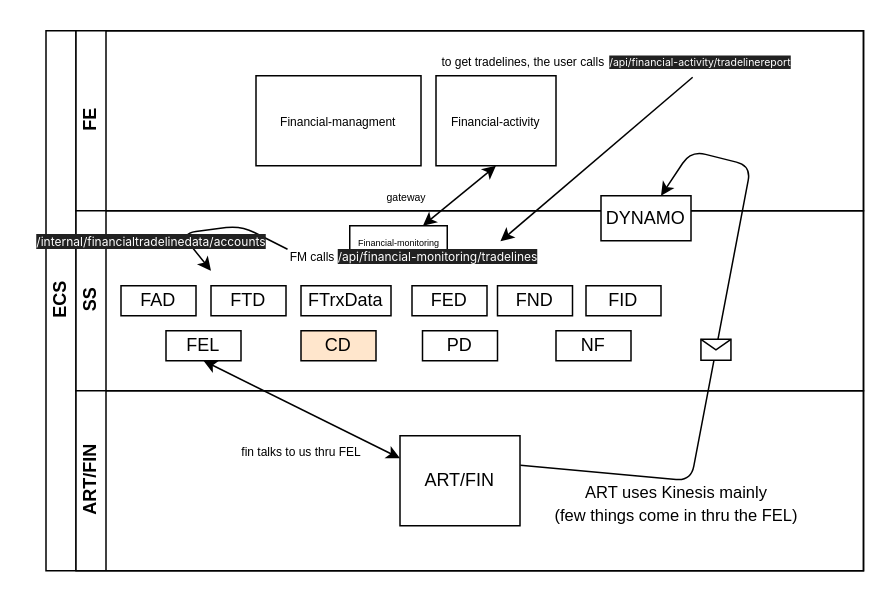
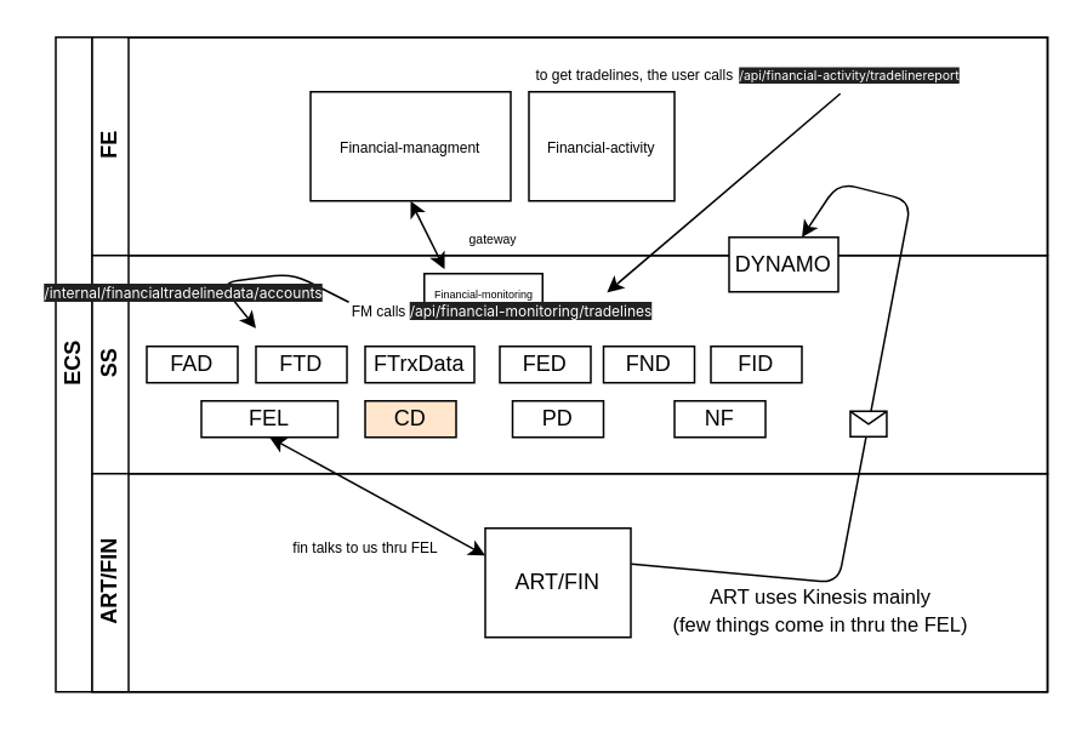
  <mxCell id="0" />
  <mxCell id="1" parent="0" />
  <mxCell id="2" value="&lt;div&gt;ECS&lt;/div&gt;" style="swimlane;html=1;childLayout=stackLayout;resizeParent=1;resizeParentMax=0;horizontal=0;startSize=20;horizontalStack=0;" parent="1" vertex="1"><mxGeometry x="30" y="20" width="545" height="360" as="geometry" /></mxCell>
  <mxCell id="3" value="FE" style="swimlane;html=1;startSize=20;horizontal=0;" parent="2" vertex="1"><mxGeometry x="20" width="525" height="120" as="geometry" /></mxCell>
  <mxCell id="4" value="&lt;font style=&quot;font-size: 8px&quot;&gt;Financial-managment&lt;/font&gt;" style="rounded=0;whiteSpace=wrap;html=1;fontFamily=Helvetica;fontSize=12;fontColor=#000000;align=center;" parent="3" vertex="1"><mxGeometry x="120" y="30" width="110" height="60" as="geometry" /></mxCell>
  <mxCell id="5" value="&lt;font style=&quot;font-size: 8px&quot;&gt;Financial-activity&lt;/font&gt;" style="rounded=0;whiteSpace=wrap;html=1;fontFamily=Helvetica;fontSize=12;fontColor=#000000;align=center;" parent="3" vertex="1"><mxGeometry x="240" y="30" width="80" height="60" as="geometry" /></mxCell>
  <mxCell id="6" value="&lt;font style=&quot;font-size: 7px&quot;&gt;gateway&lt;/font&gt;" style="text;html=1;align=center;verticalAlign=middle;resizable=0;points=[];autosize=1;" vertex="1" parent="3"><mxGeometry x="200" y="100" width="40" height="20" as="geometry" /></mxCell>
  <mxCell id="7" value="SS" style="swimlane;html=1;startSize=20;horizontal=0;" parent="2" vertex="1"><mxGeometry x="20" y="120" width="525" height="120" as="geometry" /></mxCell>
  <mxCell id="8" value="&lt;font style=&quot;font-size: 6px&quot;&gt;Financial-monitoring&lt;/font&gt;" style="rounded=0;whiteSpace=wrap;html=1;fontFamily=Helvetica;fontSize=12;fontColor=#000000;align=center;" parent="7" vertex="1"><mxGeometry x="182.5" y="10" width="65" height="20" as="geometry" /></mxCell>
  <mxCell id="9" value="FAD" style="rounded=0;whiteSpace=wrap;html=1;" vertex="1" parent="7"><mxGeometry x="30" y="50" width="50" height="20" as="geometry" /></mxCell>
  <mxCell id="10" value="FTD" style="rounded=0;whiteSpace=wrap;html=1;" vertex="1" parent="7"><mxGeometry x="90" y="50" width="50" height="20" as="geometry" /></mxCell>
  <mxCell id="11" value="FTrxData" style="rounded=0;whiteSpace=wrap;html=1;" vertex="1" parent="7"><mxGeometry x="150" y="50" width="60" height="20" as="geometry" /></mxCell>
  <mxCell id="12" value="FED" style="rounded=0;whiteSpace=wrap;html=1;" vertex="1" parent="7"><mxGeometry x="224" y="50" width="50" height="20" as="geometry" /></mxCell>
  <mxCell id="13" value="FND" style="rounded=0;whiteSpace=wrap;html=1;" vertex="1" parent="7"><mxGeometry x="281" y="50" width="50" height="20" as="geometry" /></mxCell>
  <mxCell id="14" value="FID" style="rounded=0;whiteSpace=wrap;html=1;" vertex="1" parent="7"><mxGeometry x="340" y="50" width="50" height="20" as="geometry" /></mxCell>
- <mxCell id="15" value="FEL" style="rounded=0;whiteSpace=wrap;html=1;" vertex="1" parent="7"><mxGeometry x="60" y="80" width="50" height="20" as="geometry" /></mxCell>
+ <mxCell id="15" value="FEL" style="rounded=0;whiteSpace=wrap;html=1;" vertex="1" parent="7"><mxGeometry x="60" y="80" width="75" height="20" as="geometry" /></mxCell>
  <mxCell id="16" value="CD" style="rounded=0;whiteSpace=wrap;html=1;fillColor=#ffe6cc;" vertex="1" parent="7"><mxGeometry x="150" y="80" width="50" height="20" as="geometry" /></mxCell>
  <mxCell id="17" value="PD" style="rounded=0;whiteSpace=wrap;html=1;" vertex="1" parent="7"><mxGeometry x="231" y="80" width="50" height="20" as="geometry" /></mxCell>
  <mxCell id="18" value="NF" style="rounded=0;whiteSpace=wrap;html=1;" vertex="1" parent="7"><mxGeometry x="320" y="80" width="50" height="20" as="geometry" /></mxCell>
  <mxCell id="19" value="DYNAMO" style="rounded=0;whiteSpace=wrap;html=1;" vertex="1" parent="7"><mxGeometry x="350" y="-10" width="60" height="30" as="geometry" /></mxCell>
  <mxCell id="20" value="&lt;font style=&quot;font-size: 8px&quot;&gt;FM calls &lt;span style=&quot;color: rgb(255 , 255 , 255) ; font-family: &amp;#34;inter&amp;#34; , &amp;#34;opensans&amp;#34; , &amp;#34;helvetica&amp;#34; , &amp;#34;arial&amp;#34; , sans-serif ; font-style: normal ; font-weight: 400 ; letter-spacing: normal ; text-align: left ; text-indent: 0px ; text-transform: none ; word-spacing: 0px ; background-color: rgb(33 , 33 , 33) ; display: inline ; float: none&quot;&gt;/api/financial-monitoring/tradelines&lt;/span&gt;&lt;/font&gt;" style="text;html=1;align=center;verticalAlign=middle;resizable=0;points=[];autosize=1;" vertex="1" parent="7"><mxGeometry x="140" y="20" width="170" height="20" as="geometry" /></mxCell>
  <mxCell id="21" value="" style="endArrow=classic;html=1;exitX=0.006;exitY=0.283;exitDx=0;exitDy=0;exitPerimeter=0;" edge="1" parent="7" source="20"><mxGeometry width="50" height="50" relative="1" as="geometry"><mxPoint x="140" y="14.67" as="sourcePoint" /><mxPoint x="90" y="40" as="targetPoint" /><Array as="points"><mxPoint x="110" y="10" /><mxPoint x="70" y="15" /></Array></mxGeometry></mxCell>
  <mxCell id="22" value="&lt;span style=&quot;color: rgb(255 , 255 , 255) ; font-family: &amp;#34;inter&amp;#34; , &amp;#34;opensans&amp;#34; , &amp;#34;helvetica&amp;#34; , &amp;#34;arial&amp;#34; , sans-serif ; font-size: 8px ; font-style: normal ; font-weight: 400 ; letter-spacing: normal ; text-align: left ; text-indent: 0px ; text-transform: none ; word-spacing: 0px ; background-color: rgb(33 , 33 , 33) ; display: inline ; float: none&quot;&gt;/internal/financialtradelinedata/accounts&lt;/span&gt;" style="text;html=1;align=center;verticalAlign=middle;resizable=0;points=[];autosize=1;" vertex="1" parent="7"><mxGeometry x="-30" y="10" width="160" height="20" as="geometry" /></mxCell>
- <mxCell id="24" value="" style="endArrow=classic;startArrow=classic;html=1;entryX=0.75;entryY=0;entryDx=0;entryDy=0;exitX=0.5;exitY=1;exitDx=0;exitDy=0;" edge="1" parent="2" source="5" target="8"><mxGeometry width="50" height="50" relative="1" as="geometry"><mxPoint x="223.68" y="136.34" as="sourcePoint" /><mxPoint x="190" y="100" as="targetPoint" /></mxGeometry></mxCell>
+ <mxCell id="23" value="" style="endArrow=classic;startArrow=classic;html=1;entryX=0.5;entryY=1;entryDx=0;entryDy=0;exitX=0.172;exitY=-0.122;exitDx=0;exitDy=0;exitPerimeter=0;" edge="1" parent="2" source="8" target="4"><mxGeometry width="50" height="50" relative="1" as="geometry"><mxPoint x="220" y="200" as="sourcePoint" /><mxPoint x="270" y="150" as="targetPoint" /></mxGeometry></mxCell>
  <mxCell id="25" value="" style="endArrow=classic;startArrow=classic;html=1;entryX=0.5;entryY=1;entryDx=0;entryDy=0;exitX=0;exitY=0.25;exitDx=0;exitDy=0;" edge="1" parent="2" source="27" target="15"><mxGeometry width="50" height="50" relative="1" as="geometry"><mxPoint x="250" y="200" as="sourcePoint" /><mxPoint x="300" y="150" as="targetPoint" /></mxGeometry></mxCell>
  <mxCell id="26" value="ART/FIN" style="swimlane;html=1;startSize=20;horizontal=0;" parent="2" vertex="1"><mxGeometry x="20" y="240" width="525" height="120" as="geometry" /></mxCell>
  <mxCell id="27" value="ART/FIN" style="rounded=0;whiteSpace=wrap;html=1;fontFamily=Helvetica;fontSize=12;fontColor=#000000;align=center;" parent="26" vertex="1"><mxGeometry x="216" y="30" width="80" height="60" as="geometry" /></mxCell>
  <mxCell id="28" value="&lt;font style=&quot;font-size: 8px&quot;&gt;fin talks to us thru FEL&lt;br&gt;&lt;/font&gt;" style="text;html=1;align=center;verticalAlign=middle;resizable=0;points=[];autosize=1;" vertex="1" parent="26"><mxGeometry x="100" y="30" width="100" height="20" as="geometry" /></mxCell>
  <mxCell id="29" value="&lt;div&gt;&lt;font style=&quot;font-size: 11px&quot;&gt;ART uses Kinesis&lt;/font&gt;&lt;font style=&quot;font-size: 11px&quot;&gt; &lt;font style=&quot;font-size: 11px&quot;&gt;mainly &lt;br&gt;&lt;/font&gt;&lt;/font&gt;&lt;/div&gt;&lt;div&gt;&lt;font style=&quot;font-size: 11px&quot;&gt;&lt;font style=&quot;font-size: 11px&quot;&gt;(few things come in thru the FEL)&lt;/font&gt;&lt;/font&gt;&lt;/div&gt;" style="text;html=1;align=center;verticalAlign=middle;resizable=0;points=[];autosize=1;" vertex="1" parent="26"><mxGeometry x="310" y="60" width="180" height="30" as="geometry" /></mxCell>
  <mxCell id="30" value="" style="endArrow=classic;html=1;exitX=1.004;exitY=0.328;exitDx=0;exitDy=0;exitPerimeter=0;" edge="1" parent="2" source="27" target="19"><mxGeometry relative="1" as="geometry"><mxPoint x="220" y="180" as="sourcePoint" /><mxPoint x="390" y="130" as="targetPoint" /><Array as="points"><mxPoint x="430" y="300" /><mxPoint x="470" y="90" /><mxPoint x="430" y="80" /></Array></mxGeometry></mxCell>
  <mxCell id="31" value="" style="shape=message;html=1;outlineConnect=0;" vertex="1" parent="30"><mxGeometry width="20" height="14" relative="1" as="geometry"><mxPoint x="-10" y="-7" as="offset" /></mxGeometry></mxCell>
  <mxCell id="32" value="&lt;font style=&quot;font-size: 8px&quot;&gt;to get tradelines, the user calls&lt;/font&gt; &lt;span style=&quot;color: rgb(255 , 255 , 255) ; font-family: &amp;#34;inter&amp;#34; , &amp;#34;opensans&amp;#34; , &amp;#34;helvetica&amp;#34; , &amp;#34;arial&amp;#34; , sans-serif ; font-size: 7px ; font-style: normal ; font-weight: 400 ; letter-spacing: normal ; text-align: left ; text-indent: 0px ; text-transform: none ; word-spacing: 0px ; background-color: rgb(33 , 33 , 33) ; display: inline ; float: none&quot;&gt;/api/financial-activity/tradelinereport&lt;/span&gt;" style="text;html=1;align=center;verticalAlign=middle;resizable=0;points=[];autosize=1;" vertex="1" parent="1"><mxGeometry x="290" y="30" width="240" height="20" as="geometry" /></mxCell>
  <mxCell id="33" value="" style="endArrow=classic;html=1;exitX=0.713;exitY=1.05;exitDx=0;exitDy=0;exitPerimeter=0;entryX=0.841;entryY=0.017;entryDx=0;entryDy=0;entryPerimeter=0;" edge="1" parent="1" source="32" target="20"><mxGeometry width="50" height="50" relative="1" as="geometry"><mxPoint x="280" y="230" as="sourcePoint" /><mxPoint x="330" y="150" as="targetPoint" /></mxGeometry></mxCell>
